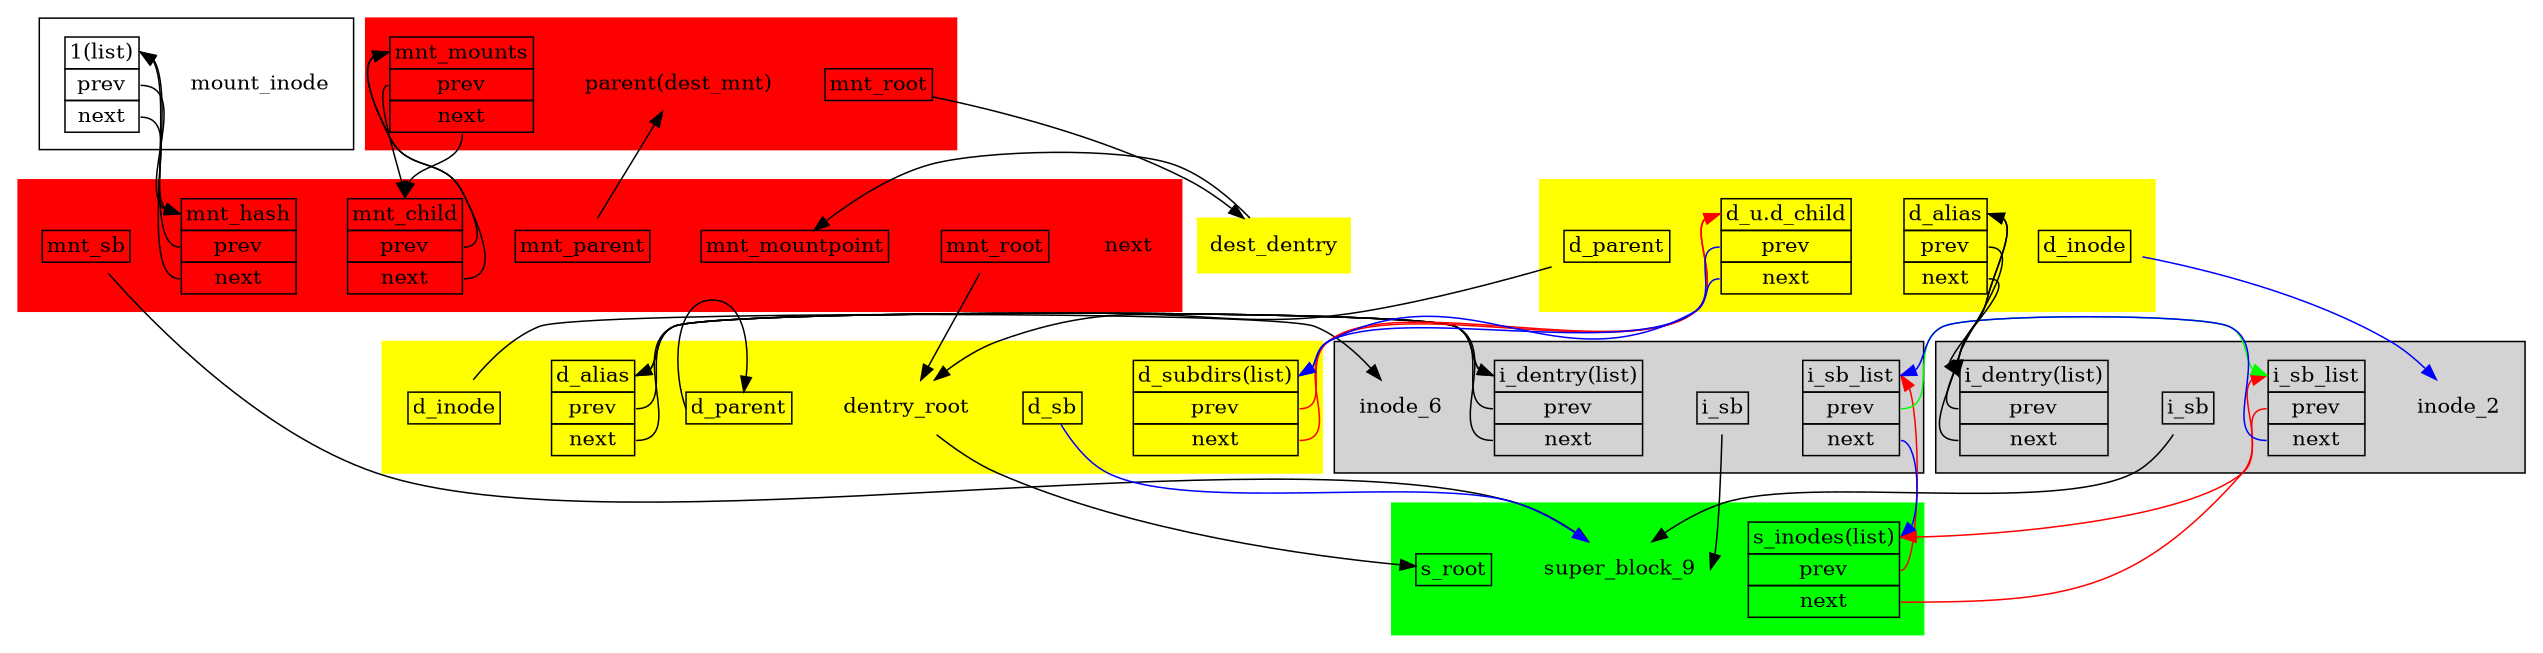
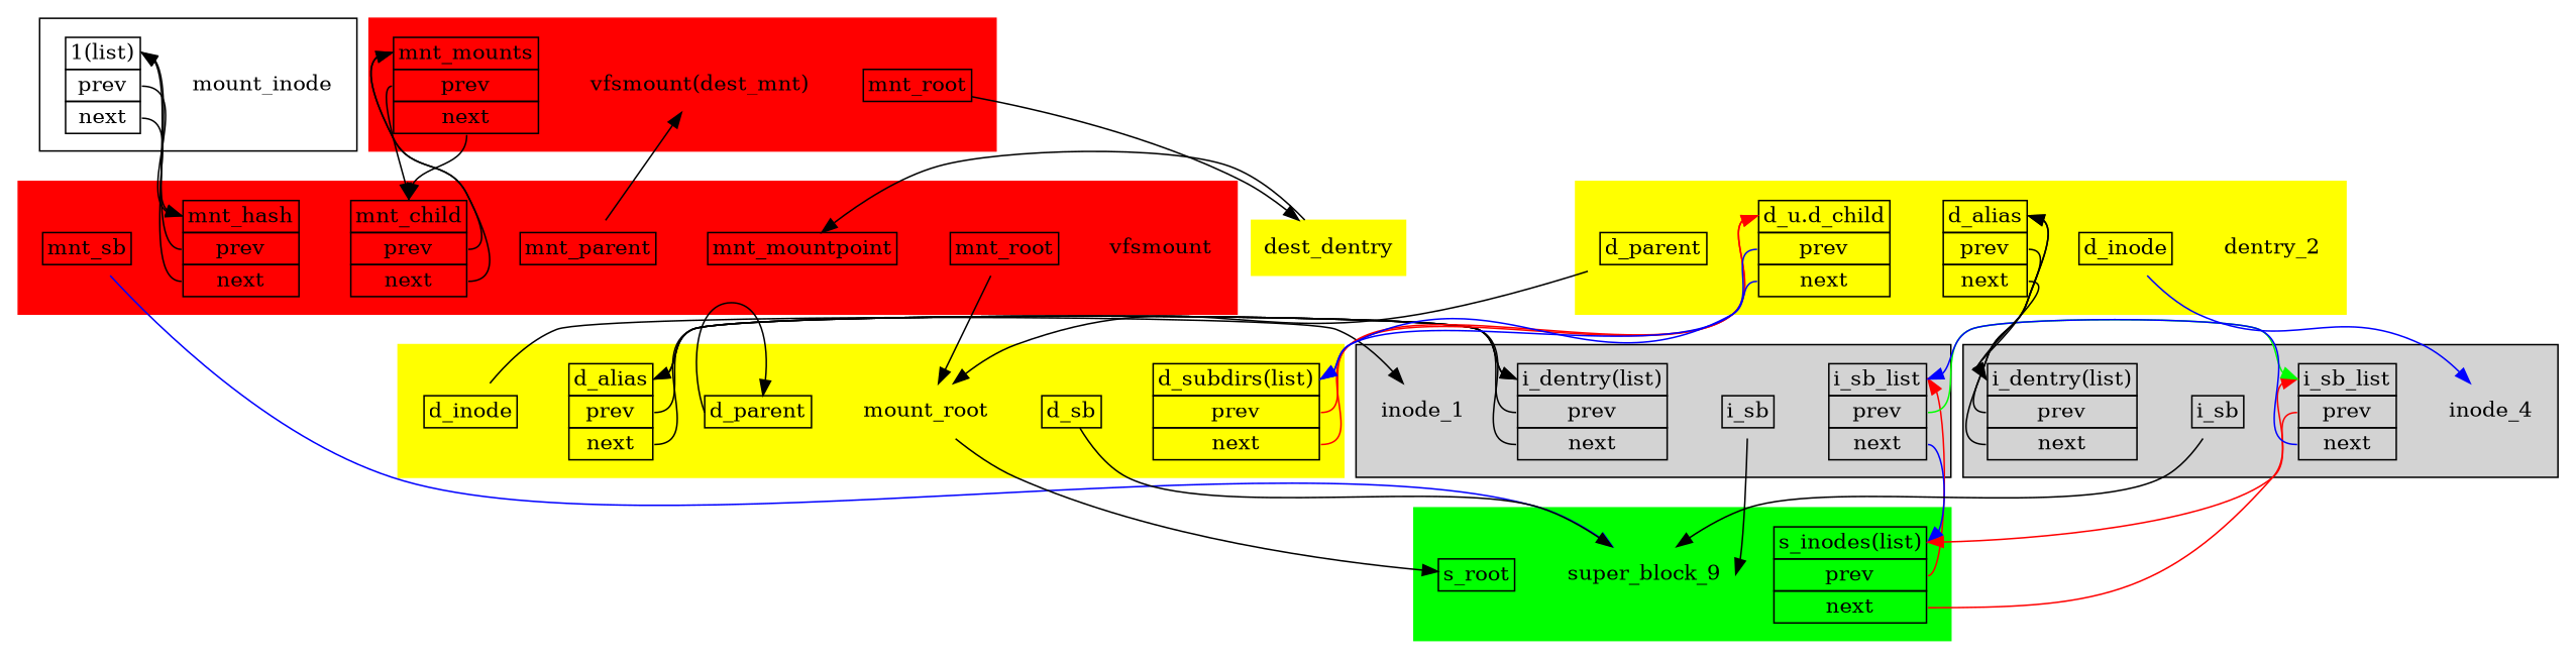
  digraph {
    rankdir=TB
    node [shape=plaintext]
    edge [headport=name tailport=prev]
-   n1 [label="parent(dest_mnt)"]
+   n1 [label="vfsmount(dest_mnt)"]
    n2 [label=<              <TABLE BORDER="0" CELLBORDER="1" CELLSPACING="0">                 <TR>                     <TD PORT="name">mnt_mounts</TD>                 </TR>                 <TR>                     <TD PORT="prev">prev</TD>                 </TR>                 <TR>                     <TD PORT="next">next</TD>                 </TR>             </TABLE>>]
    n3 [label=<              <TABLE BORDER="0" CELLBORDER="1" CELLSPACING="0">                 <TR>                     <TD PORT="name">mnt_root</TD>                 </TR>             </TABLE>>]
    n4 [label=mount_inode]
    n5 [label=<              <TABLE BORDER="0" CELLBORDER="1" CELLSPACING="0">                 <TR>                     <TD PORT="name">1(list)</TD>                 </TR>                 <TR>                     <TD PORT="prev">prev</TD>                 </TR>                 <TR>                     <TD PORT="next">next</TD>                 </TR>             </TABLE>>]
-   n6 [label=next]
+   n6 [label=vfsmount]
    n7 [label=<              <TABLE BORDER="0" CELLBORDER="1" CELLSPACING="0">                 <TR>                     <TD PORT="name">mnt_sb</TD>                 </TR>             </TABLE>>]
    n8 [label=<              <TABLE BORDER="0" CELLBORDER="1" CELLSPACING="0">                 <TR>                     <TD PORT="name">mnt_root</TD>                 </TR>             </TABLE>>]
    n9 [label=<              <TABLE BORDER="0" CELLBORDER="1" CELLSPACING="0">                 <TR>                     <TD PORT="name">mnt_parent</TD>                 </TR>             </TABLE>>]
    n10 [label=<              <TABLE BORDER="0" CELLBORDER="1" CELLSPACING="0">                 <TR>                     <TD PORT="name">mnt_mountpoint</TD>                 </TR>             </TABLE>>]
    n11 [label=<              <TABLE BORDER="0" CELLBORDER="1" CELLSPACING="0">                 <TR>                     <TD PORT="name">mnt_hash</TD>                 </TR>                 <TR>                     <TD PORT="prev">prev</TD>                 </TR>                 <TR>                     <TD PORT="next">next</TD>                 </TR>             </TABLE>>]
    n12 [label=<              <TABLE BORDER="0" CELLBORDER="1" CELLSPACING="0">                 <TR>                     <TD PORT="name">mnt_child</TD>                 </TR>                 <TR>                     <TD PORT="prev">prev</TD>                 </TR>                 <TR>                     <TD PORT="next">next</TD>                 </TR>             </TABLE>>]
    n13 [label=super_block_9]
    n14 [label=<              <TABLE BORDER="0" CELLBORDER="1" CELLSPACING="0">                 <TR>                     <TD PORT="name">s_inodes(list)</TD>                 </TR>                 <TR>                     <TD PORT="prev">prev</TD>                 </TR>                 <TR>                     <TD PORT="next">next</TD>                 </TR>             </TABLE>>]
    n15 [label=<              <TABLE BORDER="0" CELLBORDER="1" CELLSPACING="0">                 <TR>                     <TD PORT="name">s_root</TD>                 </TR>             </TABLE>>]
    n16 [label=<              <TABLE BORDER="0" CELLBORDER="1" CELLSPACING="0">                 <TR>                     <TD PORT="name">i_sb</TD>                 </TR>             </TABLE>>]
    n17 [label=<              <TABLE BORDER="0" CELLBORDER="1" CELLSPACING="0">                 <TR>                     <TD PORT="name">i_sb_list</TD>                 </TR>                 <TR>                     <TD PORT="prev">prev</TD>                 </TR>                 <TR>                     <TD PORT="next">next</TD>                 </TR>             </TABLE>>]
    n18 [label=<              <TABLE BORDER="0" CELLBORDER="1" CELLSPACING="0">                 <TR>                     <TD PORT="name">i_dentry(list)</TD>                 </TR>                 <TR>                     <TD PORT="prev">prev</TD>                 </TR>                 <TR>                     <TD PORT="next">next</TD>                 </TR>             </TABLE>>]
-   n19 [label=inode_6]
-   n20 [label=inode_2]
+   n19 [label=inode_1]
+   n20 [label=inode_4]
    n21 [label=<              <TABLE BORDER="0" CELLBORDER="1" CELLSPACING="0">                 <TR>                     <TD PORT="name">i_sb</TD>                 </TR>             </TABLE>>]
    n22 [label=<              <TABLE BORDER="0" CELLBORDER="1" CELLSPACING="0">                 <TR>                     <TD PORT="name">i_sb_list</TD>                 </TR>                 <TR>                     <TD PORT="prev">prev</TD>                 </TR>                 <TR>                     <TD PORT="next">next</TD>                 </TR>             </TABLE>>]
    n23 [label=<              <TABLE BORDER="0" CELLBORDER="1" CELLSPACING="0">                 <TR>                     <TD PORT="name">i_dentry(list)</TD>                 </TR>                 <TR>                     <TD PORT="prev">prev</TD>                 </TR>                 <TR>                     <TD PORT="next">next</TD>                 </TR>             </TABLE>>]
-   n24 [label=dentry_root]
+   n24 [label=mount_root]
    n25 [label=<              <TABLE BORDER="0" CELLBORDER="1" CELLSPACING="0">                 <TR>                     <TD PORT="name">d_sb</TD>                 </TR>             </TABLE>>]
    n26 [label=<              <TABLE BORDER="0" CELLBORDER="1" CELLSPACING="0">                 <TR>                     <TD PORT="name">d_inode</TD>                 </TR>             </TABLE>>]
    n27 [label=<              <TABLE BORDER="0" CELLBORDER="1" CELLSPACING="0">                 <TR>                     <TD PORT="name">d_parent</TD>                 </TR>             </TABLE>>]
    n28 [label=<              <TABLE BORDER="0" CELLBORDER="1" CELLSPACING="0">                 <TR>                     <TD PORT="name">d_alias</TD>                 </TR>                 <TR>                     <TD PORT="prev">prev</TD>                 </TR>                 <TR>                     <TD PORT="next">next</TD>                 </TR>             </TABLE>>]
    n29 [label=<              <TABLE BORDER="0" CELLBORDER="1" CELLSPACING="0">                 <TR>                     <TD PORT="name">d_subdirs(list)</TD>                 </TR>                 <TR>                     <TD PORT="prev">prev</TD>                 </TR>                 <TR>                     <TD PORT="next">next</TD>                 </TR>             </TABLE>>]
+   n30 [label=dentry_2]
    n31 [label=<              <TABLE BORDER="0" CELLBORDER="1" CELLSPACING="0">                 <TR>                     <TD PORT="name">d_u.d_child</TD>                 </TR>                 <TR>                     <TD PORT="prev">prev</TD>                 </TR>                 <TR>                     <TD PORT="next">next</TD>                 </TR>             </TABLE>>]
    n32 [label=<              <TABLE BORDER="0" CELLBORDER="1" CELLSPACING="0">                 <TR>                     <TD PORT="name">d_alias</TD>                 </TR>                 <TR>                     <TD PORT="prev">prev</TD>                 </TR>                 <TR>                     <TD PORT="next">next</TD>                 </TR>             </TABLE>>]
    n33 [label=<              <TABLE BORDER="0" CELLBORDER="1" CELLSPACING="0">                 <TR>                     <TD PORT="name">d_inode</TD>                 </TR>             </TABLE>>]
    n34 [label=<              <TABLE BORDER="0" CELLBORDER="1" CELLSPACING="0">                 <TR>                     <TD PORT="name">d_parent</TD>                 </TR>             </TABLE>>]
    n35 [color=yellow label="<name> dest_dentry" shape=record style=filled]
    subgraph cluster_1 {
      color=red
      style=filled
      n1
      n2
      n3
    }
    subgraph cluster_2 {
      n4
      n5
    }
    subgraph cluster_3 {
      color=red
      style=filled
      n6
      n7
      n8
      n9
      n10
      n11
      n12
    }
    subgraph cluster_4 {
      color=green
      style=filled
      n13
      n14
      n15
    }
    subgraph cluster_5 {
      style=filled
      n16
      n17
      n18
      n19
    }
    subgraph cluster_6 {
      style=filled
      n20
      n21
      n22
      n23
    }
    subgraph cluster_7 {
      color=yellow
      style=filled
      n24
      n25
      n26
      n27
      n28
      n29
    }
    subgraph cluster_8 {
      color=yellow
      style=filled
+     n30
      n31
      n32
      n33
      n34
    }
    n2 -> n12
    n2 -> n12 [tailport=next]
    n3 -> n35 [tailport=name]
    n5 -> n11
    n5 -> n11 [tailport=next]
-   n7 -> n13
+   n7 -> n13 [color=blue]
    n8 -> n24
    n9 -> n1
    n11 -> n5
    n11 -> n5 [tailport=next]
    n12 -> n2
    n12 -> n2 [tailport=next]
    n14 -> n17 [color=red headport="name:e" tailport="prev:e"]
    n14 -> n22 [color=red tailport=next]
    n16 -> n13 [headport=e tailport="i_sb:e"]
    n17 -> n14 [color=blue headport="name:e" tailport="next:e"]
    n17 -> n22 [color=green]
    n18 -> n28
    n18 -> n28 [tailport=next]
    n21 -> n13 [tailport=i_sb]
    n22 -> n14 [color=red]
    n22 -> n17 [color=blue tailport=next]
    n23 -> n32
    n23 -> n32 [tailport=next]
    n24 -> n15
-   n25 -> n13 [tailport=name color=blue]
+   n25 -> n13 [tailport=name]
    n26 -> n19
    n27 -> n27 [tailport="name:w"]
    n28 -> n18
    n28 -> n18 [tailport=next]
    n29 -> n31 [color=red]
    n29 -> n31 [color=red tailport=next]
    n31 -> n29 [color=blue]
    n31 -> n29 [color=blue tailport=next]
    n32 -> n23
    n32 -> n23 [tailport=next]
    n33 -> n20 [color=blue]
    n34 -> n24
    n35 -> n10
  }
